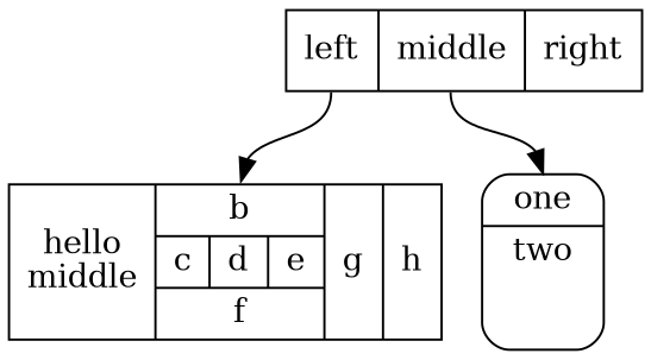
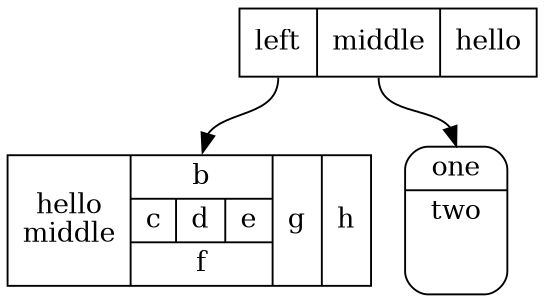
  digraph {
    node [shape=record]
-   n1 [label="<f0> left|<f1> middle|<f2> right"]
+   n1 [label="<f0> left|<f1> middle|<f2> hello"]
    n2 [label="{<f0> one|<f1> two\n\n\n}" shape=Mrecord]
    n3 [label="hello\nmiddle |{<f1> b |{c|<here> d|e}| f}| g | h"]
    n1 -> n2 [headport=f0 tailport=f1]
    n1 -> n3 [headport=f1 tailport=f0]
  }
